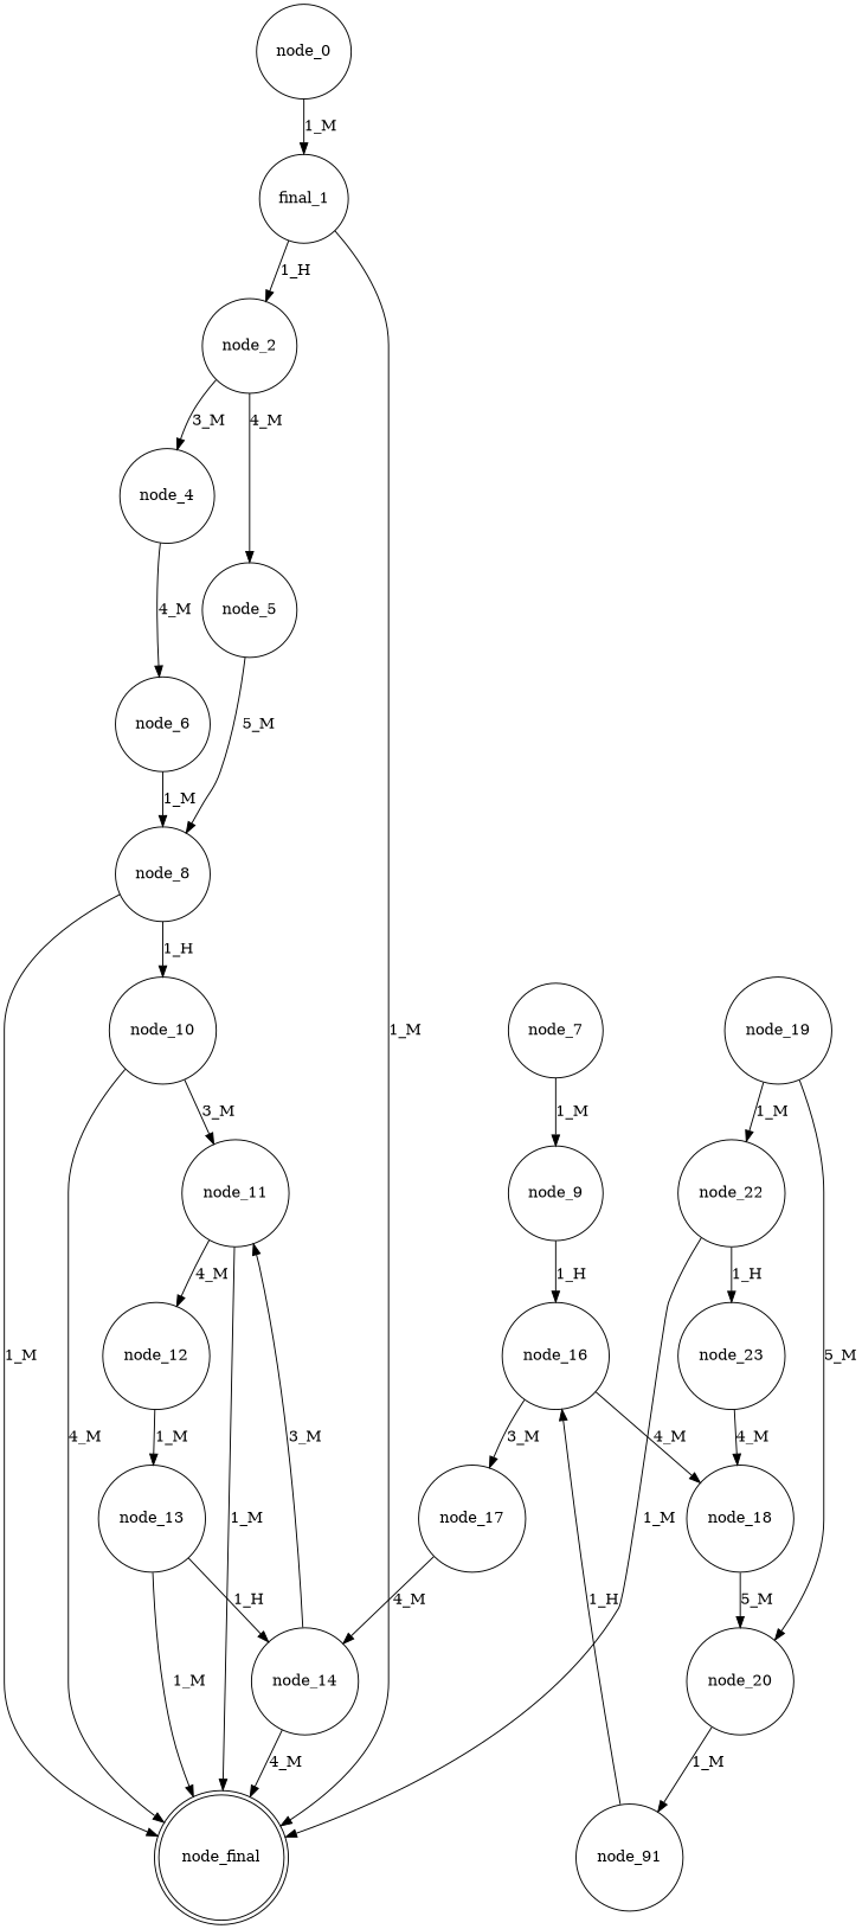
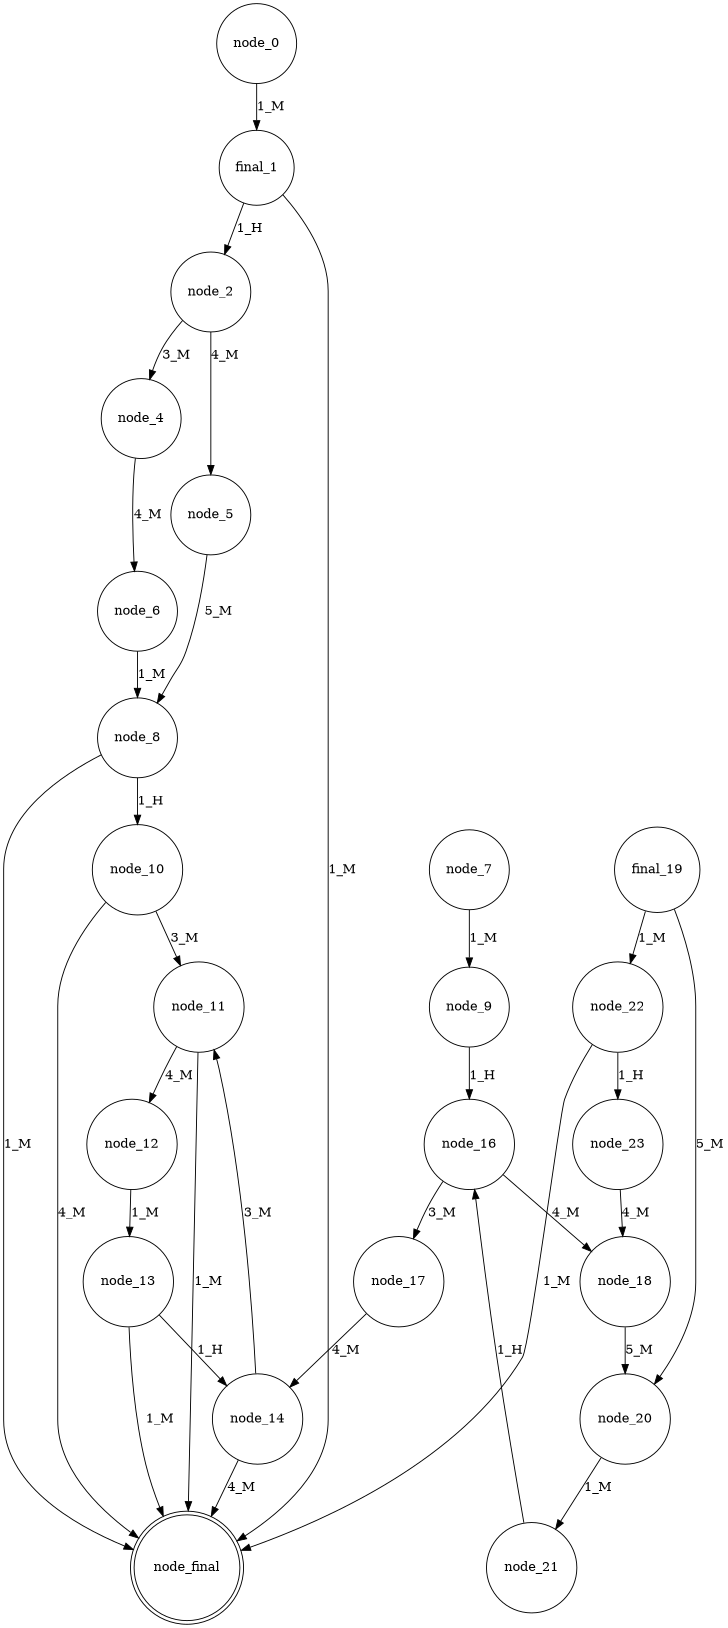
  digraph {
    node [shape=circle]
    node_final [shape=doublecircle]
    n2 [label=final_1]
    node_0
    node_2
    node_4
    node_5
    node_6
    node_8
    node_10
    node_11
    node_12
    node_13
    node_14
    node_16
    node_17
    node_18
    node_20
-   node_19
+   node_19 [label=final_19]
    node_22
-   node_21 [label=node_91]
+   node_21
    node_23
    node_7
    node_9
    n2 -> node_final [label="1_M"]
    n2 -> node_2 [label="1_H"]
    node_0 -> n2 [label="1_M"]
    node_2 -> node_4 [label="3_M"]
    node_2 -> node_5 [label="4_M"]
    node_4 -> node_6 [label="4_M"]
    node_5 -> node_8 [label="5_M"]
    node_6 -> node_8 [label="1_M"]
    node_8 -> node_final [label="1_M"]
    node_8 -> node_10 [label="1_H"]
    node_10 -> node_final [label="4_M"]
    node_10 -> node_11 [label="3_M"]
    node_11 -> node_final [label="1_M"]
    node_11 -> node_12 [label="4_M"]
    node_12 -> node_13 [label="1_M"]
    node_13 -> node_final [label="1_M"]
    node_13 -> node_14 [label="1_H"]
    node_14 -> node_final [label="4_M"]
    node_14 -> node_11 [label="3_M"]
    node_16 -> node_17 [label="3_M"]
    node_16 -> node_18 [label="4_M"]
    node_17 -> node_14 [label="4_M"]
    node_18 -> node_20 [label="5_M"]
    node_20 -> node_21 [label="1_M"]
    node_19 -> node_20 [label="5_M"]
    node_19 -> node_22 [label="1_M"]
    node_22 -> node_final [label="1_M"]
    node_22 -> node_23 [label="1_H"]
    node_21 -> node_16 [label="1_H"]
    node_23 -> node_18 [label="4_M"]
    node_7 -> node_9 [label="1_M"]
    node_9 -> node_16 [label="1_H"]
  }
